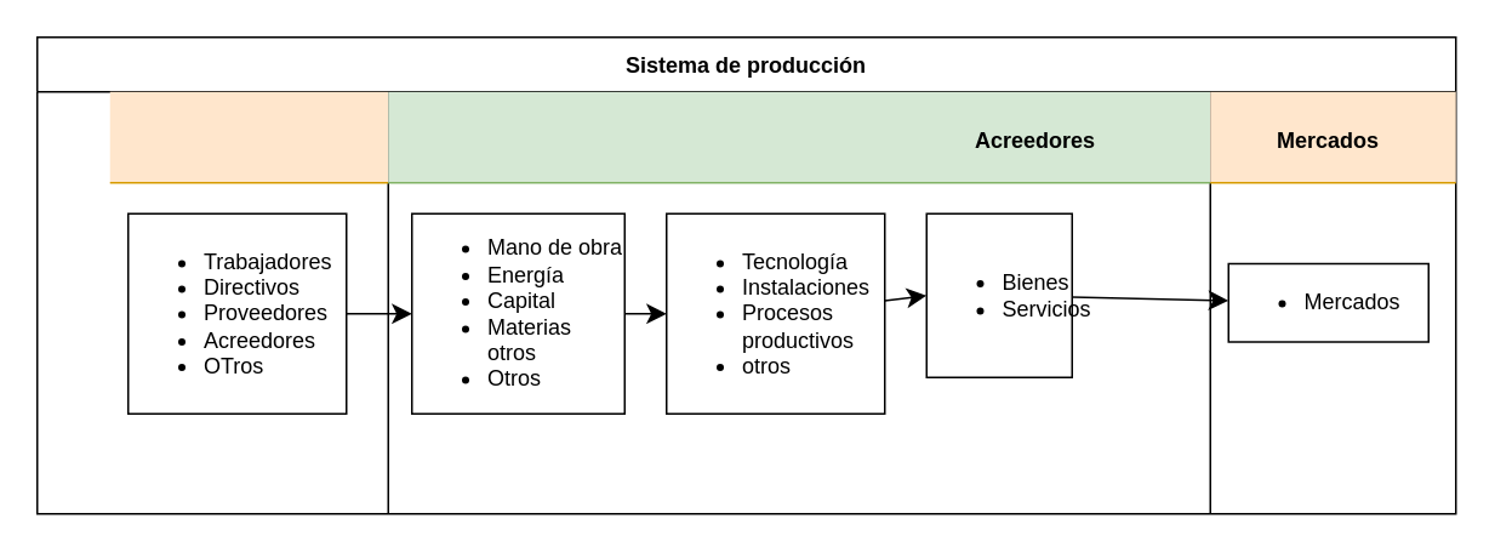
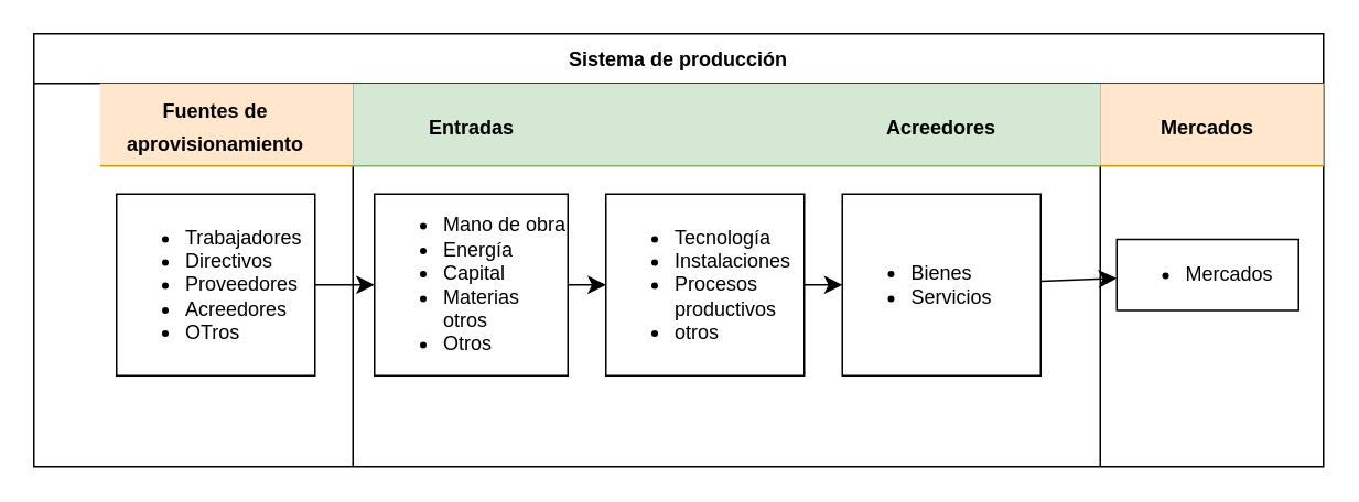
  <mxCell id="0" />
  <mxCell id="1" parent="0" />
  <mxCell id="2" value="Sistema de producción" style="shape=table;childLayout=tableLayout;startSize=30;collapsible=0;recursiveResize=0;expand=0;fillColor=none;fontStyle=1;movable=1;resizable=1;rotatable=1;deletable=1;editable=1;locked=0;connectable=1;" parent="1" vertex="1"><mxGeometry x="20" y="20" width="780" height="262" as="geometry" /></mxCell>
  <mxCell id="3" value="" style="shape=tableRow;horizontal=0;swimlaneHead=0;swimlaneBody=0;top=0;left=0;bottom=0;right=0;fillColor=none;points=[[0,0.5],[1,0.5]];portConstraint=eastwest;startSize=40;collapsible=0;recursiveResize=0;expand=0;fontStyle=1;movable=0;resizable=0;rotatable=0;deletable=0;editable=0;locked=1;connectable=0;swimlaneLine=0;" parent="2" vertex="1"><mxGeometry y="30" width="780" height="232" as="geometry" /></mxCell>
  <mxCell id="4" value="" style="swimlane;swimlaneHead=0;swimlaneBody=0;connectable=0;fillColor=#ffe6cc;startSize=50;collapsible=0;recursiveResize=0;expand=0;fontStyle=1;strokeColor=#d79b00;" parent="3" vertex="1"><mxGeometry x="40" width="153" height="232" as="geometry"><mxRectangle width="153" height="232" as="alternateBounds" /></mxGeometry></mxCell>
  <mxCell id="5" value="&lt;ul&gt;&lt;li&gt;Trabajadores&lt;/li&gt;&lt;li&gt;Directivos&lt;/li&gt;&lt;li&gt;Proveedores&lt;/li&gt;&lt;li&gt;Acreedores&lt;/li&gt;&lt;li&gt;OTros&lt;/li&gt;&lt;/ul&gt;" style="rounded=0;whiteSpace=wrap;html=1;align=left;" parent="4" vertex="1"><mxGeometry x="10" y="67" width="120" height="110" as="geometry" /></mxCell>
+ <mxCell id="6" value="&lt;font style=&quot;font-size: 12px;&quot;&gt;&lt;b&gt;Fuentes de aprovisionamiento&lt;/b&gt;&lt;/font&gt;" style="text;html=1;strokeColor=none;fillColor=none;align=center;verticalAlign=middle;whiteSpace=wrap;rounded=0;fontSize=16;spacing=0;" vertex="1" parent="4"><mxGeometry x="10" y="10" width="120" height="30" as="geometry" /></mxCell>
  <mxCell id="7" value="" style="swimlane;swimlaneHead=0;swimlaneBody=0;connectable=0;fillColor=#d5e8d4;startSize=50;collapsible=0;recursiveResize=0;expand=0;fontStyle=1;strokeColor=#82b366;" parent="3" vertex="1"><mxGeometry x="193" width="452" height="232" as="geometry"><mxRectangle width="452" height="232" as="alternateBounds" /></mxGeometry></mxCell>
  <mxCell id="8" style="edgeStyle=none;curved=1;rounded=0;orthogonalLoop=1;jettySize=auto;html=1;entryX=0;entryY=0.5;entryDx=0;entryDy=0;fontSize=12;startSize=8;endSize=8;" edge="1" parent="7" source="9" target="11"><mxGeometry relative="1" as="geometry" /></mxCell>
  <mxCell id="9" value="&lt;ul&gt;&lt;li&gt;Mano de obra&lt;/li&gt;&lt;li&gt;Energía&amp;nbsp;&lt;/li&gt;&lt;li&gt;Capital&lt;/li&gt;&lt;li&gt;Materias otros&lt;/li&gt;&lt;li&gt;Otros&lt;/li&gt;&lt;/ul&gt;" style="rounded=0;whiteSpace=wrap;html=1;align=left;" parent="7" vertex="1"><mxGeometry x="13" y="67" width="117" height="110" as="geometry" /></mxCell>
  <mxCell id="10" style="edgeStyle=none;curved=1;rounded=0;orthogonalLoop=1;jettySize=auto;html=1;entryX=0;entryY=0.5;entryDx=0;entryDy=0;fontSize=12;startSize=8;endSize=8;" edge="1" parent="7" source="11" target="15"><mxGeometry relative="1" as="geometry" /></mxCell>
  <mxCell id="11" value="&lt;ul&gt;&lt;li&gt;Tecnología&lt;/li&gt;&lt;li&gt;Instalaciones&lt;/li&gt;&lt;li&gt;Procesos productivos&lt;/li&gt;&lt;li&gt;otros&lt;/li&gt;&lt;/ul&gt;" style="rounded=0;whiteSpace=wrap;html=1;align=left;spacing=2;" parent="7" vertex="1"><mxGeometry x="153" y="67" width="120" height="110" as="geometry" /></mxCell>
  <mxCell id="12" style="edgeStyle=none;curved=1;rounded=0;orthogonalLoop=1;jettySize=auto;html=1;exitX=1;exitY=0.5;exitDx=0;exitDy=0;fontSize=12;startSize=8;endSize=8;" edge="1" parent="7" source="9" target="9"><mxGeometry relative="1" as="geometry" /></mxCell>
  <mxCell id="13" style="edgeStyle=none;curved=1;rounded=0;orthogonalLoop=1;jettySize=auto;html=1;exitX=1;exitY=1;exitDx=0;exitDy=0;fontSize=12;startSize=8;endSize=8;" edge="1" parent="7" source="9" target="9"><mxGeometry relative="1" as="geometry" /></mxCell>
  <mxCell id="14" style="edgeStyle=none;curved=1;rounded=0;orthogonalLoop=1;jettySize=auto;html=1;exitX=1;exitY=0.25;exitDx=0;exitDy=0;fontSize=12;startSize=8;endSize=8;" edge="1" parent="7" source="9" target="9"><mxGeometry relative="1" as="geometry" /></mxCell>
- <mxCell id="15" value="&lt;ul&gt;&lt;li style=&quot;border-color: var(--border-color);&quot;&gt;Bienes&lt;/li&gt;&lt;li style=&quot;border-color: var(--border-color);&quot;&gt;Servicios&lt;/li&gt;&lt;/ul&gt;" style="rounded=0;whiteSpace=wrap;html=1;align=left;spacing=2;" vertex="1" parent="7"><mxGeometry x="296" y="67" width="80" height="90" as="geometry" /></mxCell>
+ <mxCell id="15" value="&lt;ul&gt;&lt;li style=&quot;border-color: var(--border-color);&quot;&gt;Bienes&lt;/li&gt;&lt;li style=&quot;border-color: var(--border-color);&quot;&gt;Servicios&lt;/li&gt;&lt;/ul&gt;" style="rounded=0;whiteSpace=wrap;html=1;align=left;spacing=2;" vertex="1" parent="7"><mxGeometry x="296" y="67" width="120" height="110" as="geometry" /></mxCell>
+ <mxCell id="16" value="&lt;font style=&quot;font-size: 12px;&quot;&gt;&lt;b&gt;Entradas&lt;/b&gt;&lt;/font&gt;" style="text;html=1;strokeColor=none;fillColor=none;align=center;verticalAlign=middle;whiteSpace=wrap;rounded=0;fontSize=16;" vertex="1" parent="7"><mxGeometry x="41.5" y="10" width="60" height="30" as="geometry" /></mxCell>
  <mxCell id="17" value="&lt;font style=&quot;font-size: 12px;&quot;&gt;&lt;b&gt;Acreedores&lt;/b&gt;&lt;/font&gt;" style="text;html=1;strokeColor=none;fillColor=none;align=center;verticalAlign=middle;whiteSpace=wrap;rounded=0;fontSize=16;" vertex="1" parent="7"><mxGeometry x="296" y="10" width="120" height="30" as="geometry" /></mxCell>
  <mxCell id="18" value="" style="swimlane;swimlaneHead=0;swimlaneBody=0;connectable=0;fillColor=#ffe6cc;startSize=50;collapsible=0;recursiveResize=0;expand=0;fontStyle=1;strokeColor=#d79b00;" parent="3" vertex="1"><mxGeometry x="645" width="135" height="232" as="geometry"><mxRectangle width="135" height="232" as="alternateBounds" /></mxGeometry></mxCell>
  <mxCell id="19" value="&lt;font style=&quot;font-size: 12px;&quot;&gt;&lt;b&gt;Mercados&lt;/b&gt;&lt;/font&gt;" style="text;html=1;strokeColor=none;fillColor=none;align=center;verticalAlign=middle;whiteSpace=wrap;rounded=0;fontSize=16;" vertex="1" parent="18"><mxGeometry x="5" y="10" width="120" height="30" as="geometry" /></mxCell>
  <mxCell id="20" value="&lt;ul&gt;&lt;li style=&quot;border-color: var(--border-color);&quot;&gt;Mercados&lt;/li&gt;&lt;/ul&gt;" style="rounded=0;whiteSpace=wrap;html=1;align=left;spacing=2;" vertex="1" parent="18"><mxGeometry x="10" y="94.5" width="110" height="43" as="geometry" /></mxCell>
  <mxCell id="21" style="edgeStyle=none;curved=1;rounded=0;orthogonalLoop=1;jettySize=auto;html=1;exitX=1;exitY=0.5;exitDx=0;exitDy=0;fontSize=12;startSize=8;endSize=8;" edge="1" parent="3" source="5" target="9"><mxGeometry relative="1" as="geometry" /></mxCell>
  <mxCell id="22" style="edgeStyle=none;curved=1;rounded=0;orthogonalLoop=1;jettySize=auto;html=1;fontSize=12;startSize=8;endSize=8;" edge="1" parent="3" source="15" target="20"><mxGeometry relative="1" as="geometry" /></mxCell>
